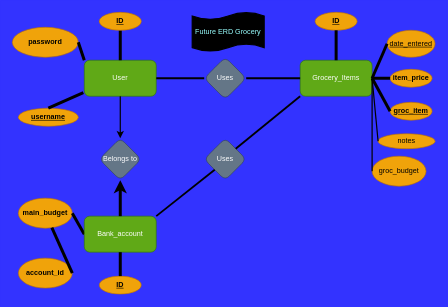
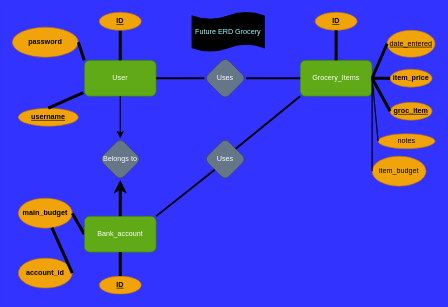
  <mxCell id="0" />
  <mxCell id="1" parent="0" />
  <mxCell id="2" value="Grocery_Items" style="rounded=1;whiteSpace=wrap;html=1;fillColor=#60a917;fontColor=#ffffff;strokeColor=#2D7600;snapToPoint=1;" parent="1" vertex="1"><mxGeometry x="500" y="100" width="120" height="60" as="geometry" /></mxCell>
  <mxCell id="3" value="User" style="rounded=1;whiteSpace=wrap;html=1;fillColor=#60a917;fontColor=#ffffff;strokeColor=#2D7600;" parent="1" vertex="1"><mxGeometry x="140" y="100" width="120" height="60" as="geometry" /></mxCell>
  <mxCell id="4" value="Uses" style="rhombus;whiteSpace=wrap;html=1;rounded=1;fillColor=#647687;fontColor=#ffffff;strokeColor=#314354;" parent="1" vertex="1"><mxGeometry x="340" y="230" width="70" height="70" as="geometry" /></mxCell>
  <mxCell id="5" value="Uses" style="rhombus;whiteSpace=wrap;html=1;rounded=1;fillColor=#647687;fontColor=#ffffff;strokeColor=#314354;" parent="1" vertex="1"><mxGeometry x="340" y="95" width="70" height="70" as="geometry" /></mxCell>
  <mxCell id="6" value="&lt;u&gt;date_entered&lt;/u&gt;" style="ellipse;whiteSpace=wrap;html=1;rounded=1;fillColor=#f0a30a;fontColor=#000000;strokeColor=#BD7000;" parent="1" vertex="1"><mxGeometry x="645" y="50" width="80" height="45" as="geometry" /></mxCell>
  <mxCell id="7" value="&lt;b&gt;item_price&lt;/b&gt;" style="ellipse;whiteSpace=wrap;html=1;rounded=1;fillColor=#f0a30a;fontColor=#000000;strokeColor=#BD7000;" parent="1" vertex="1"><mxGeometry x="650" y="115" width="70" height="30" as="geometry" /></mxCell>
  <mxCell id="8" value="&lt;u&gt;&lt;b&gt;groc_item&lt;/b&gt;&lt;/u&gt;" style="ellipse;whiteSpace=wrap;html=1;rounded=1;fillColor=#f0a30a;fontColor=#000000;strokeColor=#BD7000;" parent="1" vertex="1"><mxGeometry x="650" y="170" width="70" height="30" as="geometry" /></mxCell>
  <mxCell id="9" value="" style="endArrow=none;html=1;rounded=1;strokeWidth=5;entryX=0.5;entryY=0;entryDx=0;entryDy=0;exitX=0.5;exitY=1;exitDx=0;exitDy=0;" parent="1" source="15" target="3" edge="1"><mxGeometry width="50" height="50" relative="1" as="geometry"><mxPoint x="310" y="405" as="sourcePoint" /><mxPoint x="340" y="420" as="targetPoint" /></mxGeometry></mxCell>
  <mxCell id="10" value="" style="endArrow=none;html=1;rounded=1;strokeWidth=5;entryX=0;entryY=0.5;entryDx=0;entryDy=0;exitX=1;exitY=0.5;exitDx=0;exitDy=0;" parent="1" source="2" target="7" edge="1"><mxGeometry width="50" height="50" relative="1" as="geometry"><mxPoint x="540" y="60" as="sourcePoint" /><mxPoint x="570" y="75" as="targetPoint" /></mxGeometry></mxCell>
  <mxCell id="11" value="" style="endArrow=none;html=1;rounded=1;strokeWidth=5;entryX=0;entryY=0.5;entryDx=0;entryDy=0;" parent="1" target="6" edge="1"><mxGeometry width="50" height="50" relative="1" as="geometry"><mxPoint x="620" y="130" as="sourcePoint" /><mxPoint x="580" y="85" as="targetPoint" /></mxGeometry></mxCell>
  <mxCell id="12" value="" style="endArrow=none;html=1;rounded=1;strokeWidth=5;entryX=0;entryY=0.5;entryDx=0;entryDy=0;" parent="1" target="8" edge="1"><mxGeometry width="50" height="50" relative="1" as="geometry"><mxPoint x="620" y="130" as="sourcePoint" /><mxPoint x="580" y="85" as="targetPoint" /></mxGeometry></mxCell>
  <mxCell id="13" value="notes" style="ellipse;whiteSpace=wrap;html=1;rounded=1;fillColor=#f0a30a;fontColor=#000000;strokeColor=#BD7000;" parent="1" vertex="1"><mxGeometry x="630" y="222.5" width="95" height="25" as="geometry" /></mxCell>
  <mxCell id="14" value="&lt;u&gt;&lt;b&gt;ID&lt;/b&gt;&lt;/u&gt;" style="ellipse;whiteSpace=wrap;html=1;rounded=1;fillColor=#f0a30a;fontColor=#000000;strokeColor=#BD7000;" parent="1" vertex="1"><mxGeometry x="525" y="20" width="70" height="30" as="geometry" /></mxCell>
  <mxCell id="15" value="&lt;u&gt;&lt;b&gt;ID&lt;/b&gt;&lt;/u&gt;" style="ellipse;whiteSpace=wrap;html=1;rounded=1;fillColor=#f0a30a;fontColor=#000000;strokeColor=#BD7000;" parent="1" vertex="1"><mxGeometry x="165" y="20" width="70" height="30" as="geometry" /></mxCell>
  <mxCell id="16" value="" style="endArrow=none;html=1;rounded=1;strokeWidth=5;entryX=0.5;entryY=0;entryDx=0;entryDy=0;exitX=0.5;exitY=1;exitDx=0;exitDy=0;" parent="1" source="14" target="2" edge="1"><mxGeometry width="50" height="50" relative="1" as="geometry"><mxPoint x="320" y="415" as="sourcePoint" /><mxPoint x="350" y="430" as="targetPoint" /></mxGeometry></mxCell>
  <mxCell id="17" value="&lt;b&gt;&lt;u&gt;username&lt;/u&gt;&lt;/b&gt;" style="ellipse;whiteSpace=wrap;html=1;rounded=1;fillColor=#f0a30a;fontColor=#000000;strokeColor=#BD7000;" parent="1" vertex="1"><mxGeometry x="30" y="180" width="100" height="30" as="geometry" /></mxCell>
  <mxCell id="18" value="" style="endArrow=none;html=1;rounded=1;strokeWidth=5;exitX=0.5;exitY=0;exitDx=0;exitDy=0;entryX=-0.013;entryY=0.9;entryDx=0;entryDy=0;entryPerimeter=0;" parent="1" source="17" edge="1" target="3"><mxGeometry width="50" height="50" relative="1" as="geometry"><mxPoint x="210" y="370" as="sourcePoint" /><mxPoint x="190" y="160" as="targetPoint" /></mxGeometry></mxCell>
  <mxCell id="19" value="" style="endArrow=none;html=1;rounded=1;strokeWidth=2;exitX=0;exitY=0.5;exitDx=0;exitDy=0;" parent="1" source="13" edge="1"><mxGeometry width="50" height="50" relative="1" as="geometry"><mxPoint x="570" y="250" as="sourcePoint" /><mxPoint x="620" y="130" as="targetPoint" /></mxGeometry></mxCell>
  <mxCell id="20" value="&lt;b&gt;password&lt;/b&gt;" style="ellipse;whiteSpace=wrap;html=1;rounded=1;fillColor=#f0a30a;fontColor=#000000;strokeColor=#BD7000;" parent="1" vertex="1"><mxGeometry y="45" width="110" height="50" as="geometry" x="20" /></mxCell>
  <mxCell id="21" value="" style="endArrow=none;html=1;rounded=1;strokeWidth=5;exitX=1;exitY=0.5;exitDx=0;exitDy=0;entryX=0;entryY=0;entryDx=0;entryDy=0;" parent="1" source="20" target="3" edge="1"><mxGeometry width="50" height="50" relative="1" as="geometry"><mxPoint x="70" y="280" as="sourcePoint" /><mxPoint x="190" y="230" as="targetPoint" /></mxGeometry></mxCell>
  <mxCell id="22" value="" style="endArrow=none;html=1;rounded=1;strokeWidth=3;exitX=0;exitY=0.5;exitDx=0;exitDy=0;entryX=1;entryY=0.5;entryDx=0;entryDy=0;" parent="1" source="5" target="3" edge="1"><mxGeometry width="50" height="50" relative="1" as="geometry"><mxPoint x="320" y="210" as="sourcePoint" /><mxPoint x="290" y="135" as="targetPoint" /></mxGeometry></mxCell>
  <mxCell id="23" value="" style="endArrow=none;html=1;rounded=1;strokeWidth=3;exitX=1;exitY=0.5;exitDx=0;exitDy=0;entryX=0;entryY=0.5;entryDx=0;entryDy=0;" parent="1" source="5" target="2" edge="1"><mxGeometry width="50" height="50" relative="1" as="geometry"><mxPoint x="360" y="200" as="sourcePoint" /><mxPoint x="330" y="125" as="targetPoint" /></mxGeometry></mxCell>
  <mxCell id="24" value="&lt;b&gt;main_budget&lt;/b&gt;" style="ellipse;whiteSpace=wrap;html=1;rounded=1;fillColor=#f0a30a;fontColor=#000000;strokeColor=#BD7000;" vertex="1" parent="1"><mxGeometry x="30" y="330" width="90" height="50" as="geometry" /></mxCell>
- <mxCell id="25" value="groc_budget" style="ellipse;whiteSpace=wrap;html=1;rounded=1;fillColor=#f0a30a;fontColor=#000000;strokeColor=#BD7000;" vertex="1" parent="1"><mxGeometry x="620" y="260" width="90" height="50" as="geometry" /></mxCell>
+ <mxCell id="25" value="item_budget" style="ellipse;whiteSpace=wrap;html=1;rounded=1;fillColor=#f0a30a;fontColor=#000000;strokeColor=#BD7000;" vertex="1" parent="1"><mxGeometry x="620" y="260" width="90" height="50" as="geometry" /></mxCell>
  <mxCell id="26" value="" style="endArrow=none;html=1;rounded=1;strokeWidth=5;entryX=0;entryY=0.5;entryDx=0;entryDy=0;exitX=1;exitY=0.5;exitDx=0;exitDy=0;" edge="1" parent="1" source="24" target="27"><mxGeometry width="50" height="50" relative="1" as="geometry"><mxPoint x="30" y="390" as="sourcePoint" /><mxPoint x="800" y="415" as="targetPoint" /></mxGeometry></mxCell>
  <mxCell id="27" value="Bank_account" style="rounded=1;whiteSpace=wrap;html=1;fillColor=#60a917;fontColor=#ffffff;strokeColor=#2D7600;" vertex="1" parent="1"><mxGeometry x="140" y="360" width="120" height="60" as="geometry" /></mxCell>
  <mxCell id="28" value="" style="endArrow=none;html=1;rounded=1;strokeWidth=2;exitX=0;exitY=0.5;exitDx=0;exitDy=0;" edge="1" parent="1" source="25"><mxGeometry width="50" height="50" relative="1" as="geometry"><mxPoint x="170" y="460" as="sourcePoint" /><mxPoint x="620" y="130" as="targetPoint" /></mxGeometry></mxCell>
  <mxCell id="29" style="edgeStyle=none;html=1;strokeWidth=5;curved=1;exitX=0.5;exitY=0;exitDx=0;exitDy=0;" edge="1" parent="1" source="27"><mxGeometry relative="1" as="geometry"><Array as="points" /><mxPoint x="230" y="520" as="sourcePoint" /><mxPoint x="200" y="300" as="targetPoint" /></mxGeometry></mxCell>
  <mxCell id="30" value="Belongs to" style="rhombus;whiteSpace=wrap;html=1;rounded=1;fillColor=#647687;fontColor=#ffffff;strokeColor=#314354;" vertex="1" parent="1"><mxGeometry x="165" y="230" width="70" height="70" as="geometry" /></mxCell>
  <mxCell id="31" style="edgeStyle=none;html=1;strokeWidth=2;curved=1;exitX=0.5;exitY=1;exitDx=0;exitDy=0;entryX=0.5;entryY=0;entryDx=0;entryDy=0;" edge="1" parent="1" source="3" target="30"><mxGeometry relative="1" as="geometry"><Array as="points" /><mxPoint x="260" y="300" as="sourcePoint" /><mxPoint x="260" y="240" as="targetPoint" /></mxGeometry></mxCell>
  <mxCell id="32" value="&lt;u&gt;&lt;b&gt;ID&lt;/b&gt;&lt;/u&gt;" style="ellipse;whiteSpace=wrap;html=1;rounded=1;fillColor=#f0a30a;fontColor=#000000;strokeColor=#BD7000;" vertex="1" parent="1"><mxGeometry x="165" y="460" width="70" height="30" as="geometry" /></mxCell>
  <mxCell id="33" value="" style="endArrow=none;html=1;rounded=1;strokeWidth=5;entryX=0.5;entryY=0;entryDx=0;entryDy=0;exitX=0.5;exitY=1;exitDx=0;exitDy=0;" edge="1" parent="1" source="27" target="32"><mxGeometry width="50" height="50" relative="1" as="geometry"><mxPoint x="230" y="440" as="sourcePoint" /><mxPoint x="230" y="490" as="targetPoint" /></mxGeometry></mxCell>
  <mxCell id="34" value="&lt;font color=&quot;#99ffff&quot;&gt;Future ERD Grocery&lt;/font&gt;" style="shape=tape;whiteSpace=wrap;html=1;strokeWidth=2;size=0.19;labelBackgroundColor=#000000;fontColor=#3333FF;fillColor=#000000;" vertex="1" parent="1"><mxGeometry x="320" y="20" width="120" height="65" as="geometry" /></mxCell>
  <mxCell id="35" value="&lt;b&gt;account_id&lt;/b&gt;" style="ellipse;whiteSpace=wrap;html=1;rounded=1;fillColor=#f0a30a;fontColor=#000000;strokeColor=#BD7000;" vertex="1" parent="1"><mxGeometry x="30" y="430" width="90" height="50" as="geometry" /></mxCell>
  <mxCell id="36" value="" style="endArrow=none;html=1;rounded=1;strokeWidth=5;exitX=1;exitY=0.5;exitDx=0;exitDy=0;" edge="1" parent="1" source="35" target="24"><mxGeometry width="50" height="50" relative="1" as="geometry"><mxPoint x="300" y="450" as="sourcePoint" /><mxPoint x="300" y="490" as="targetPoint" /></mxGeometry></mxCell>
  <mxCell id="37" value="" style="endArrow=none;html=1;rounded=1;strokeWidth=3;exitX=0;exitY=1;exitDx=0;exitDy=0;entryX=1;entryY=0;entryDx=0;entryDy=0;" edge="1" parent="1" source="4" target="27"><mxGeometry width="50" height="50" relative="1" as="geometry"><mxPoint x="350" y="410" as="sourcePoint" /><mxPoint x="270" y="410" as="targetPoint" /></mxGeometry></mxCell>
  <mxCell id="38" value="" style="endArrow=none;html=1;rounded=1;strokeWidth=3;exitX=0;exitY=1;exitDx=0;exitDy=0;entryX=1;entryY=0;entryDx=0;entryDy=0;" edge="1" parent="1" source="2" target="4"><mxGeometry width="50" height="50" relative="1" as="geometry"><mxPoint x="500" y="240" as="sourcePoint" /><mxPoint x="420" y="240" as="targetPoint" /></mxGeometry></mxCell>
